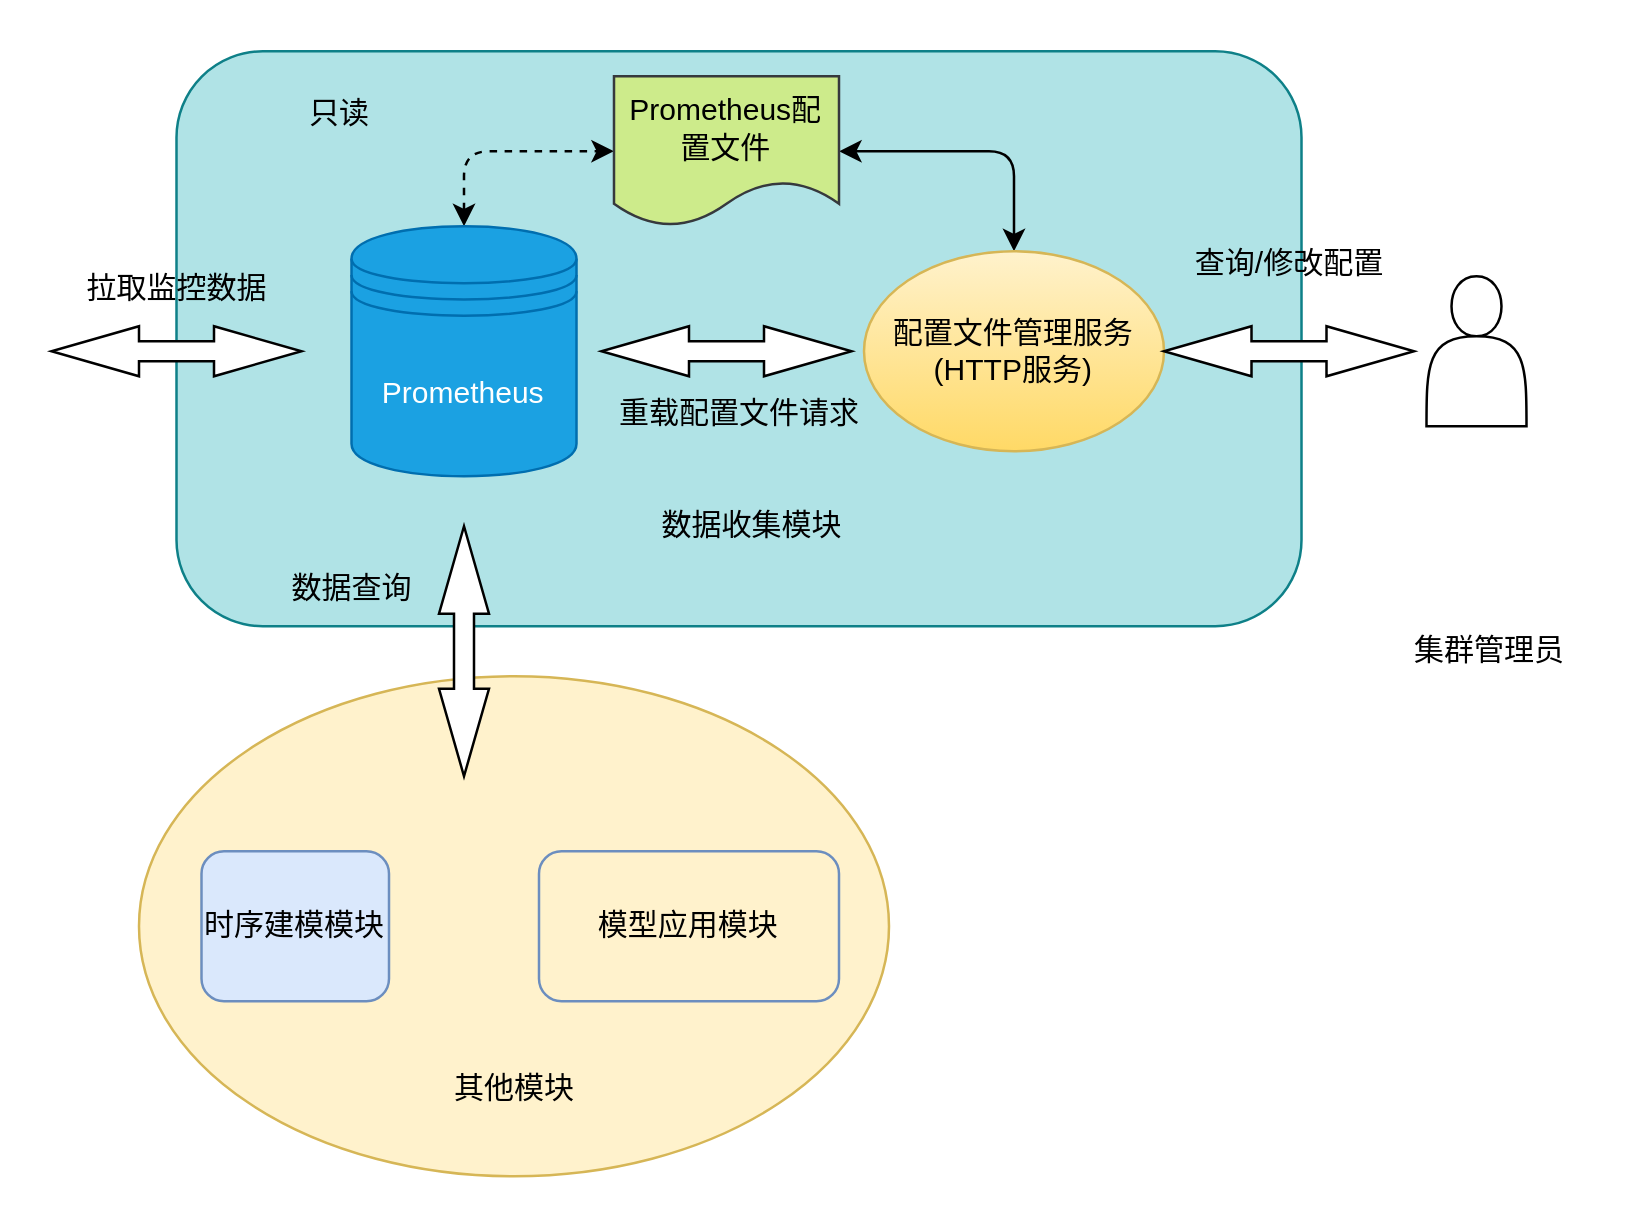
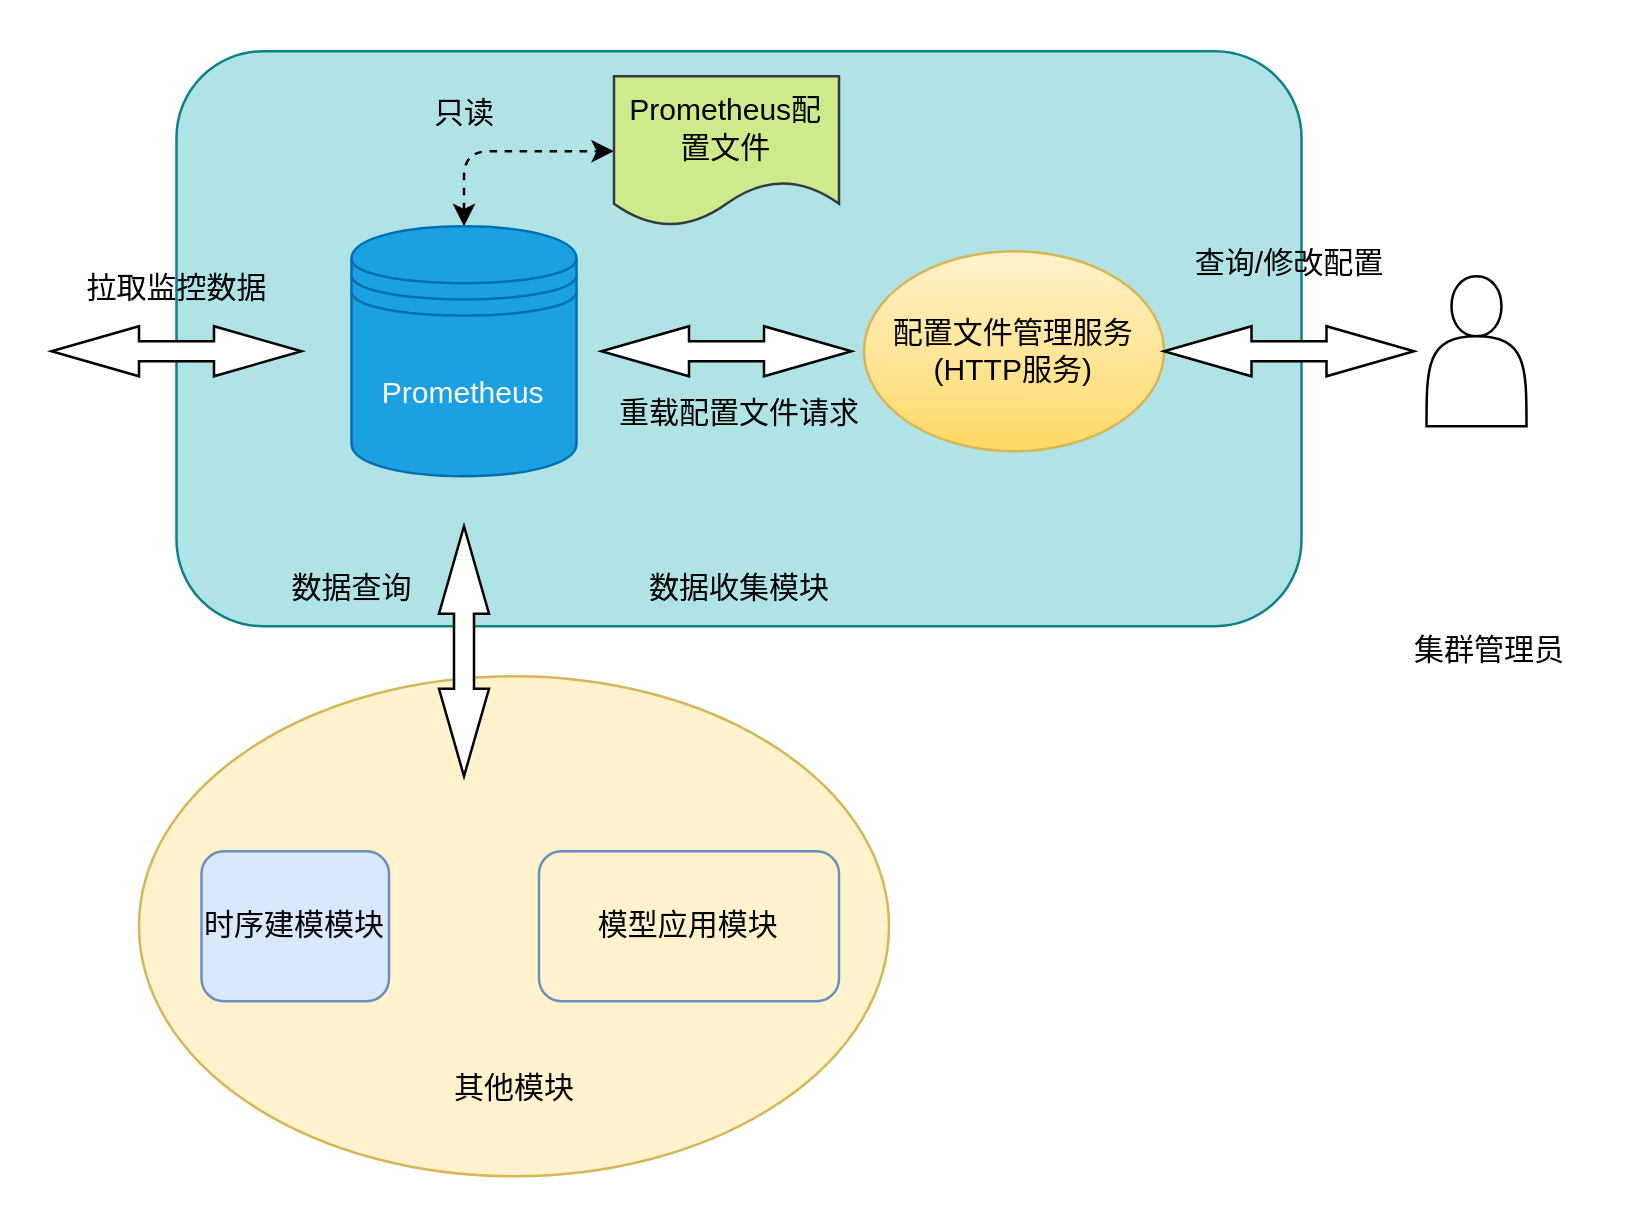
  <mxCell id="0" />
  <mxCell id="1" parent="0" />
  <mxCell id="2" value="" style="rounded=1;whiteSpace=wrap;html=1;fillColor=#b0e3e6;strokeColor=#0e8088;" vertex="1" parent="1"><mxGeometry x="70" y="20" width="450" height="230" as="geometry" /></mxCell>
  <mxCell id="3" style="edgeStyle=orthogonalEdgeStyle;elbow=vertical;html=1;exitX=0.5;exitY=0;exitDx=0;exitDy=0;strokeColor=#000000;fontColor=#000000;startArrow=classic;startFill=1;dashed=1;" edge="1" parent="1" source="4" target="9"><mxGeometry relative="1" as="geometry" /></mxCell>
  <mxCell id="4" value="Prometheus" style="shape=datastore;whiteSpace=wrap;html=1;fillColor=#1ba1e2;fontColor=#ffffff;strokeColor=#006EAF;" vertex="1" parent="1"><mxGeometry x="140" y="90" width="90" height="100" as="geometry" /></mxCell>
- <mxCell id="5" value="&lt;font color=&quot;#000000&quot;&gt;数据收集模块&lt;/font&gt;" style="text;html=1;align=center;verticalAlign=middle;resizable=0;points=[];autosize=1;strokeColor=none;fillColor=none;" vertex="1" parent="1"><mxGeometry x="250" y="195" width="100" height="30" as="geometry" /></mxCell>
- <mxCell id="6" style="edgeStyle=orthogonalEdgeStyle;html=1;exitX=0.5;exitY=0;exitDx=0;exitDy=0;entryX=1;entryY=0.5;entryDx=0;entryDy=0;strokeColor=#000000;fontColor=#000000;startArrow=classic;startFill=1;elbow=vertical;" edge="1" parent="1" source="7" target="9"><mxGeometry relative="1" as="geometry" /></mxCell>
+ <mxCell id="5" value="&lt;font color=&quot;#000000&quot;&gt;数据收集模块&lt;/font&gt;" style="text;html=1;align=center;verticalAlign=middle;resizable=0;points=[];autosize=1;strokeColor=none;fillColor=none;" vertex="1" parent="1"><mxGeometry x="245" y="220" width="100" height="30" as="geometry" /></mxCell>
  <mxCell id="7" value="&lt;font color=&quot;#000000&quot;&gt;配置文件管理服务(HTTP服务)&lt;/font&gt;" style="ellipse;whiteSpace=wrap;html=1;fillColor=#fff2cc;gradientColor=#ffd966;strokeColor=#d6b656;" vertex="1" parent="1"><mxGeometry x="345" y="100" width="120" height="80" as="geometry" /></mxCell>
  <mxCell id="8" value="" style="html=1;shadow=0;dashed=0;align=center;verticalAlign=middle;shape=mxgraph.arrows2.twoWayArrow;dy=0.6;dx=35;fontColor=#000000;" vertex="1" parent="1"><mxGeometry x="240" y="130" width="100" height="20" as="geometry" /></mxCell>
  <mxCell id="9" value="&lt;font color=&quot;#000000&quot;&gt;Prometheus配置文件&lt;/font&gt;" style="shape=document;whiteSpace=wrap;html=1;boundedLbl=1;fillColor=#cdeb8b;strokeColor=#36393d;" vertex="1" parent="1"><mxGeometry x="245" y="30" width="90" height="60" as="geometry" /></mxCell>
  <mxCell id="10" value="重载配置文件请求" style="text;html=1;align=center;verticalAlign=middle;resizable=0;points=[];autosize=1;strokeColor=none;fillColor=none;fontColor=#000000;" vertex="1" parent="1"><mxGeometry x="235" y="150" width="120" height="30" as="geometry" /></mxCell>
  <mxCell id="11" value="" style="shape=actor;whiteSpace=wrap;html=1;fontColor=#000000;" vertex="1" parent="1"><mxGeometry x="570" y="110" width="40" height="60" as="geometry" /></mxCell>
  <mxCell id="12" value="集群管理员" style="text;html=1;align=center;verticalAlign=middle;resizable=0;points=[];autosize=1;strokeColor=none;fillColor=none;fontColor=#000000;" vertex="1" parent="1"><mxGeometry x="555" y="245" width="80" height="30" as="geometry" /></mxCell>
  <mxCell id="13" value="" style="html=1;shadow=0;dashed=0;align=center;verticalAlign=middle;shape=mxgraph.arrows2.twoWayArrow;dy=0.6;dx=35;fontColor=#000000;" vertex="1" parent="1"><mxGeometry x="465" y="130" width="100" height="20" as="geometry" /></mxCell>
  <mxCell id="14" value="查询/修改配置" style="text;html=1;align=center;verticalAlign=middle;resizable=0;points=[];autosize=1;strokeColor=none;fillColor=none;fontColor=#000000;" vertex="1" parent="1"><mxGeometry x="465" y="90" width="100" height="30" as="geometry" /></mxCell>
- <mxCell id="15" value="只读" style="text;html=1;align=center;verticalAlign=middle;resizable=0;points=[];autosize=1;strokeColor=none;fillColor=none;fontColor=#000000;" vertex="1" parent="1"><mxGeometry x="110" y="30" width="50" height="30" as="geometry" /></mxCell>
+ <mxCell id="15" value="只读" style="text;html=1;align=center;verticalAlign=middle;resizable=0;points=[];autosize=1;strokeColor=none;fillColor=none;fontColor=#000000;" vertex="1" parent="1"><mxGeometry x="160" y="30" width="50" height="30" as="geometry" /></mxCell>
  <mxCell id="16" value="" style="html=1;shadow=0;dashed=0;align=center;verticalAlign=middle;shape=mxgraph.arrows2.twoWayArrow;dy=0.6;dx=35;fontColor=#000000;" vertex="1" parent="1"><mxGeometry x="20" y="130" width="100" height="20" as="geometry" /></mxCell>
  <mxCell id="17" value="拉取监控数据" style="text;html=1;align=center;verticalAlign=middle;resizable=0;points=[];autosize=1;strokeColor=none;fillColor=none;fontColor=#000000;" vertex="1" parent="1"><mxGeometry x="20" y="100" width="100" height="30" as="geometry" /></mxCell>
  <mxCell id="18" value="" style="ellipse;whiteSpace=wrap;html=1;fillColor=#fff2cc;strokeColor=#d6b656;" vertex="1" parent="1"><mxGeometry x="55" y="270" width="300" height="200" as="geometry" /></mxCell>
  <mxCell id="19" value="&lt;font color=&quot;#000000&quot;&gt;时序建模模块&lt;/font&gt;" style="rounded=1;whiteSpace=wrap;html=1;fillColor=#dae8fc;strokeColor=#6c8ebf;" vertex="1" parent="1"><mxGeometry x="80" y="340" width="75" height="60" as="geometry" /></mxCell>
  <mxCell id="20" value="&lt;font color=&quot;#000000&quot;&gt;模型应用模块&lt;/font&gt;" style="rounded=1;whiteSpace=wrap;html=1;fillColor=#fff2cc;strokeColor=#6c8ebf;" vertex="1" parent="1"><mxGeometry x="215" y="340" width="120" height="60" as="geometry" /></mxCell>
  <mxCell id="21" value="其他模块" style="text;html=1;align=center;verticalAlign=middle;resizable=0;points=[];autosize=1;strokeColor=none;fillColor=none;fontColor=#000000;" vertex="1" parent="1"><mxGeometry x="170" y="420" width="70" height="30" as="geometry" /></mxCell>
  <mxCell id="22" value="" style="html=1;shadow=0;dashed=0;align=center;verticalAlign=middle;shape=mxgraph.arrows2.twoWayArrow;dy=0.6;dx=35;fontColor=#000000;rotation=90;" vertex="1" parent="1"><mxGeometry x="135" y="250" width="100" height="20" as="geometry" /></mxCell>
  <mxCell id="23" value="数据查询" style="text;html=1;align=center;verticalAlign=middle;resizable=0;points=[];autosize=1;strokeColor=none;fillColor=none;fontColor=#000000;" vertex="1" parent="1"><mxGeometry x="105" y="220" width="70" height="30" as="geometry" /></mxCell>
